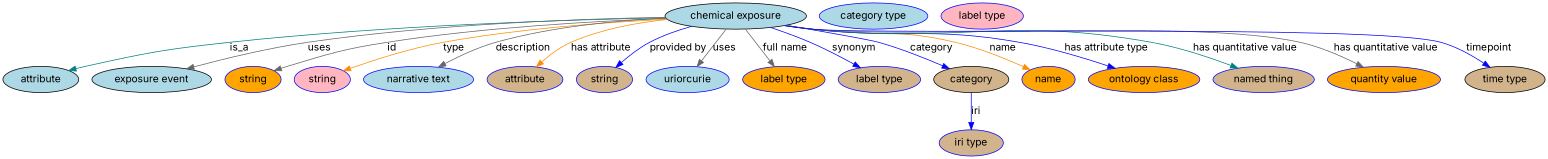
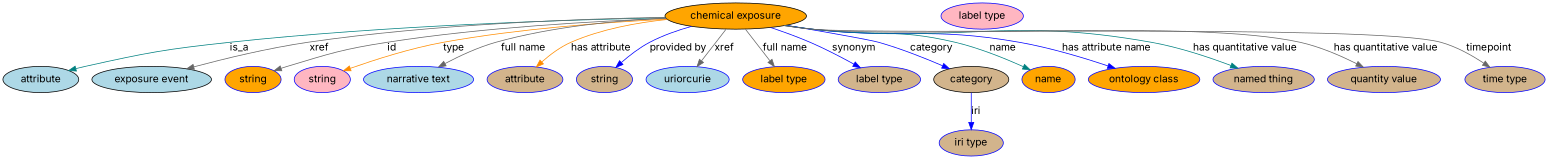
  digraph {
    fontname=Inter
    node [fillcolor=tan fontname=Inter style=filled color=blue]
    edge [color=gray40 fontname=Inter style=solid]
-   n1 [fillcolor=lightblue height=0.5 label="chemical exposure" width=2.69 color=""]
+   n1 [fillcolor=orange height=0.5 label="chemical exposure" width=2.69 color=""]
    attribute [fillcolor=lightblue height=0.5 width=1.4443 color=""]
    "exposure event" [fillcolor=lightblue height=0.5 width=2.2748 color=""]
    n4 [fillcolor=orange height=0.5 label=string width=1.0652]
    n5 [fillcolor=lightpink height=0.5 label=string width=1.0652]
    n6 [fillcolor=lightblue height=0.5 label="narrative text" width=2.0943]
    n7 [height=0.5 label=attribute width=1.4443]
    n8 [height=0.5 label=string width=1.0652]
    n9 [fillcolor=lightblue height=0.5 label=uriorcurie width=1.5887]
    n10 [fillcolor=orange height=0.5 label="label type" width=1.5707]
    n11 [height=0.5 label="label type" width=1.5707]
    category [height=0.5 width=1.4263 color=""]
    name [fillcolor=orange height=0.5 width=1.011]
    n14 [fillcolor=orange height=0.5 label="ontology class" width=2.1304]
    n15 [height=0.5 label="named thing" width=1.9318]
-   n16 [fillcolor=orange height=0.5 label="quantity value" width=2.1484]
-   n17 [color=black height=0.5 label="time type" width=1.5346]
+   n16 [height=0.5 label="quantity value" width=2.1484]
+   n17 [height=0.5 label="time type" width=1.5346]
    n18 [height=0.5 label="iri type" width=1.2277]
-   n19 [fillcolor=lightblue height=0.5 label="category type" width=2.0762]
    n20 [fillcolor=lightpink height=0.5 label="label type" width=1.5707]
    n1 -> attribute [color=teal label=is_a style=""]
-   n1 -> "exposure event" [label=uses style=""]
+   n1 -> "exposure event" [label=xref style=""]
    n1 -> n4 [label=id]
    n1 -> n5 [color=darkorange label=type]
-   n1 -> n6 [label=description]
+   n1 -> n6 [label="full name"]
    n1 -> n7 [color=darkorange label="has attribute"]
    n1 -> n8 [color=blue label="provided by"]
-   n1 -> n9 [label=uses]
+   n1 -> n9 [label=xref]
    n1 -> n10 [label="full name"]
    n1 -> n11 [color=blue label=synonym]
    n1 -> category [color=blue label=category]
-   n1 -> name [color=darkorange label=name]
-   n1 -> n14 [color=blue label="has attribute type"]
+   n1 -> name [color=teal label=name]
+   n1 -> n14 [color=blue label="has attribute name"]
    n1 -> n15 [color=teal label="has quantitative value"]
    n1 -> n16 [label="has quantitative value"]
-   n1 -> n17 [color=blue label=timepoint]
+   n1 -> n17 [label=timepoint]
    category -> n18 [color=blue label=iri]
  }
